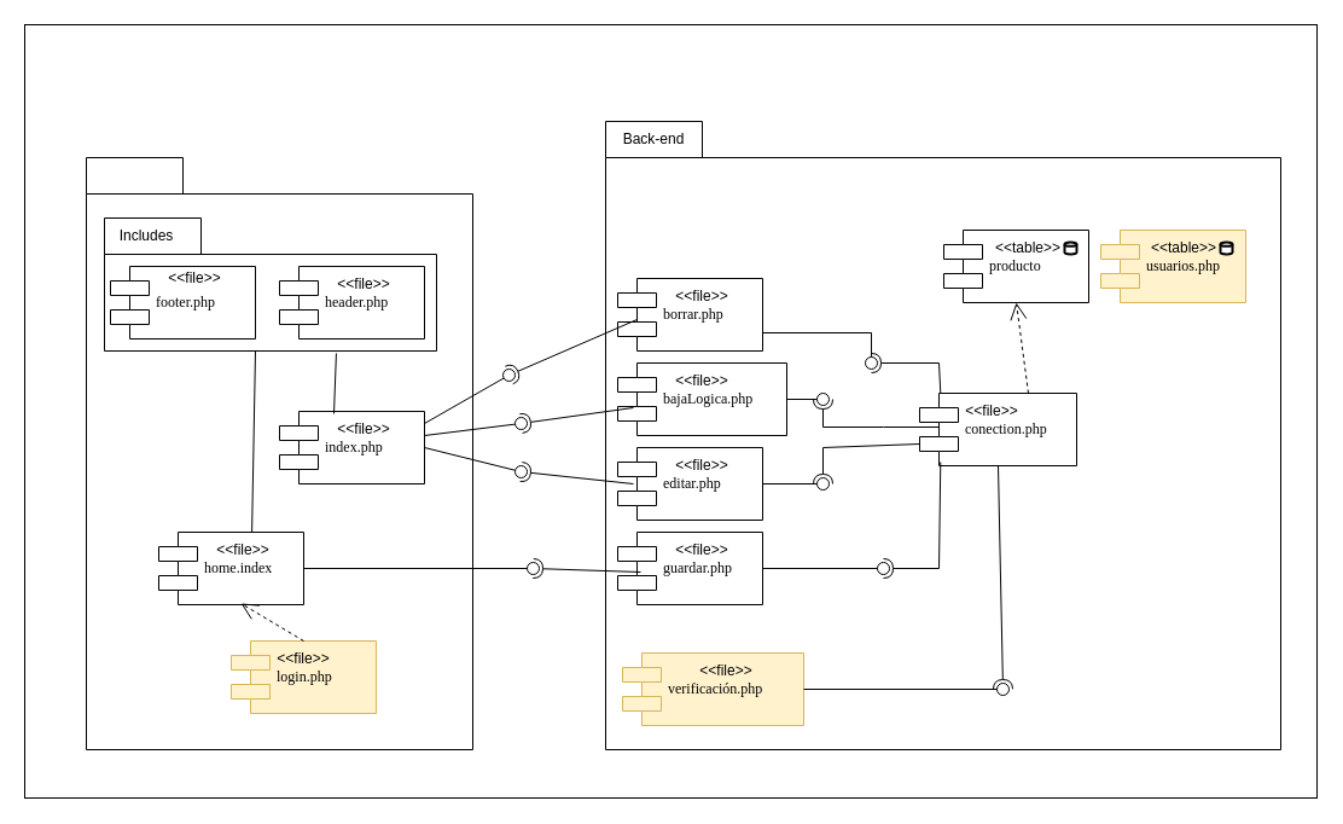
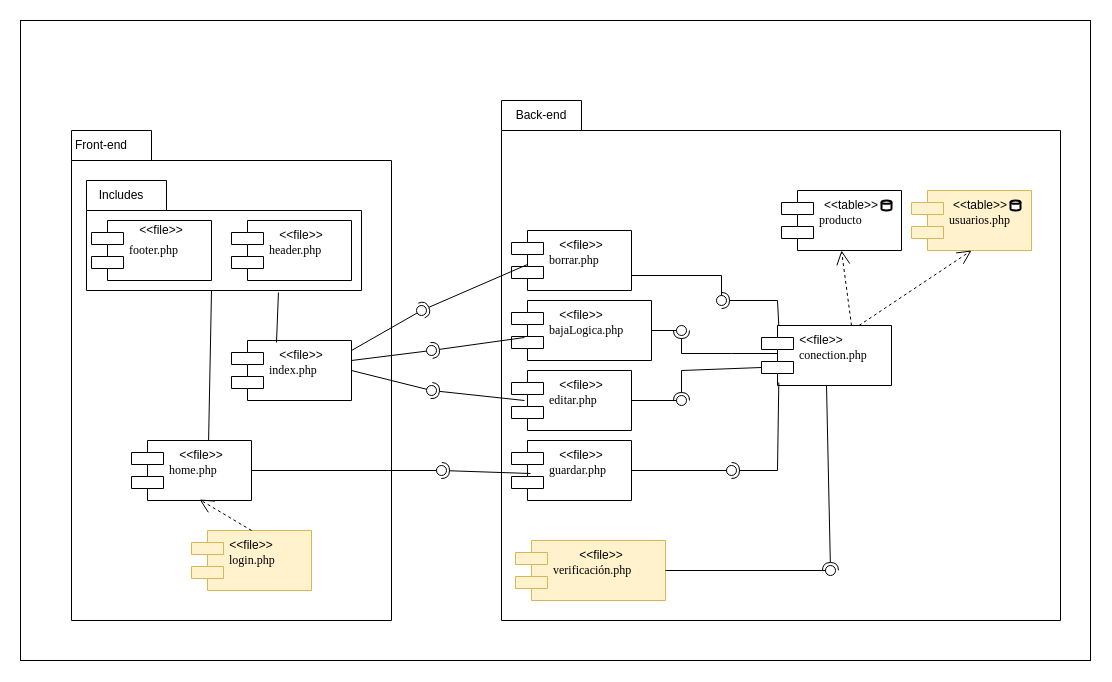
  <mxCell id="0" />
  <mxCell id="1" parent="0" />
  <mxCell id="2" value="" style="rounded=0;whiteSpace=wrap;html=1;" vertex="1" parent="1"><mxGeometry x="20" y="20" width="1070" height="640" as="geometry" /></mxCell>
  <mxCell id="3" value="" style="shape=folder;fontStyle=1;tabWidth=80;tabHeight=30;tabPosition=left;html=1;boundedLbl=1;whiteSpace=wrap;" vertex="1" parent="1"><mxGeometry x="71" y="130" width="320" height="490" as="geometry" /></mxCell>
  <mxCell id="4" value="" style="shape=folder;fontStyle=1;tabWidth=80;tabHeight=30;tabPosition=left;html=1;boundedLbl=1;whiteSpace=wrap;" vertex="1" parent="1"><mxGeometry x="86" y="180" width="275" height="110" as="geometry" /></mxCell>
+ <mxCell id="5" value="&lt;font style=&quot;vertical-align: inherit;&quot;&gt;&lt;font style=&quot;vertical-align: inherit;&quot;&gt;Front-end&lt;/font&gt;&lt;/font&gt;" style="text;html=1;strokeColor=none;fillColor=none;align=center;verticalAlign=middle;whiteSpace=wrap;rounded=0;" vertex="1" parent="1"><mxGeometry x="71" y="130" width="60" height="30" as="geometry" /></mxCell>
  <mxCell id="6" value="&lt;font style=&quot;vertical-align: inherit;&quot;&gt;&lt;font style=&quot;vertical-align: inherit;&quot;&gt;Includes&lt;/font&gt;&lt;/font&gt;" style="text;html=1;strokeColor=none;fillColor=none;align=center;verticalAlign=middle;whiteSpace=wrap;rounded=0;" vertex="1" parent="1"><mxGeometry x="91" y="180" width="60" height="30" as="geometry" /></mxCell>
  <mxCell id="7" value="" style="endArrow=none;html=1;rounded=0;exitX=0.642;exitY=0.05;exitDx=0;exitDy=0;exitPerimeter=0;" edge="1" parent="1" source="10"><mxGeometry width="50" height="50" relative="1" as="geometry"><mxPoint x="161" y="340" as="sourcePoint" /><mxPoint x="211" y="290" as="targetPoint" /></mxGeometry></mxCell>
  <mxCell id="8" value="footer.php" style="shape=component;align=left;spacingLeft=36;rounded=0;shadow=0;comic=0;labelBackgroundColor=none;strokeWidth=1;fontFamily=Verdana;fontSize=12;html=1;" vertex="1" parent="1"><mxGeometry x="91" y="220" width="120" height="60" as="geometry" /></mxCell>
  <mxCell id="9" value="header.php" style="shape=component;align=left;spacingLeft=36;rounded=0;shadow=0;comic=0;labelBackgroundColor=none;strokeWidth=1;fontFamily=Verdana;fontSize=12;html=1;" vertex="1" parent="1"><mxGeometry x="231" y="220" width="120" height="60" as="geometry" /></mxCell>
- <mxCell id="10" value="home.index" style="shape=component;align=left;spacingLeft=36;rounded=0;shadow=0;comic=0;labelBackgroundColor=none;strokeWidth=1;fontFamily=Verdana;fontSize=12;html=1;" vertex="1" parent="1"><mxGeometry x="131" y="440" width="120" height="60" as="geometry" /></mxCell>
+ <mxCell id="10" value="home.php" style="shape=component;align=left;spacingLeft=36;rounded=0;shadow=0;comic=0;labelBackgroundColor=none;strokeWidth=1;fontFamily=Verdana;fontSize=12;html=1;" vertex="1" parent="1"><mxGeometry x="131" y="440" width="120" height="60" as="geometry" /></mxCell>
  <mxCell id="11" value="index.php" style="shape=component;align=left;spacingLeft=36;rounded=0;shadow=0;comic=0;labelBackgroundColor=none;strokeWidth=1;fontFamily=Verdana;fontSize=12;html=1;" vertex="1" parent="1"><mxGeometry x="231" y="340" width="120" height="60" as="geometry" /></mxCell>
  <mxCell id="12" value="" style="endArrow=none;html=1;rounded=0;exitX=0.375;exitY=0.033;exitDx=0;exitDy=0;exitPerimeter=0;entryX=0.698;entryY=1.018;entryDx=0;entryDy=0;entryPerimeter=0;" edge="1" parent="1" source="11" target="4"><mxGeometry width="50" height="50" relative="1" as="geometry"><mxPoint x="171" y="350" as="sourcePoint" /><mxPoint x="221" y="300" as="targetPoint" /></mxGeometry></mxCell>
  <mxCell id="13" value="" style="shape=folder;fontStyle=1;tabWidth=80;tabHeight=30;tabPosition=left;html=1;boundedLbl=1;whiteSpace=wrap;" vertex="1" parent="1"><mxGeometry x="501" y="100" width="559" height="520" as="geometry" /></mxCell>
  <mxCell id="14" value="&amp;lt;&amp;lt;file&amp;gt;&amp;gt;" style="text;html=1;strokeColor=none;fillColor=none;align=center;verticalAlign=middle;whiteSpace=wrap;rounded=0;" vertex="1" parent="1"><mxGeometry x="131" y="220" width="60" height="20" as="geometry" /></mxCell>
  <mxCell id="15" value="producto" style="shape=component;align=left;spacingLeft=36;rounded=0;shadow=0;comic=0;labelBackgroundColor=none;strokeWidth=1;fontFamily=Verdana;fontSize=12;html=1;" vertex="1" parent="1"><mxGeometry x="781" y="190" width="120" height="60" as="geometry" /></mxCell>
  <mxCell id="16" value="conection.php" style="shape=component;align=left;spacingLeft=36;rounded=0;shadow=0;comic=0;labelBackgroundColor=none;strokeWidth=1;fontFamily=Verdana;fontSize=12;html=1;" vertex="1" parent="1"><mxGeometry x="761" y="325" width="130" height="60" as="geometry" /></mxCell>
  <mxCell id="17" value="guardar.php" style="shape=component;align=left;spacingLeft=36;rounded=0;shadow=0;comic=0;labelBackgroundColor=none;strokeWidth=1;fontFamily=Verdana;fontSize=12;html=1;" vertex="1" parent="1"><mxGeometry x="511" y="440" width="120" height="60" as="geometry" /></mxCell>
  <mxCell id="18" value="editar.php" style="shape=component;align=left;spacingLeft=36;rounded=0;shadow=0;comic=0;labelBackgroundColor=none;strokeWidth=1;fontFamily=Verdana;fontSize=12;html=1;" vertex="1" parent="1"><mxGeometry x="511" y="370" width="120" height="60" as="geometry" /></mxCell>
  <mxCell id="19" value="bajaLogica.php" style="shape=component;align=left;spacingLeft=36;rounded=0;shadow=0;comic=0;labelBackgroundColor=none;strokeWidth=1;fontFamily=Verdana;fontSize=12;html=1;" vertex="1" parent="1"><mxGeometry x="511" y="300" width="140" height="60" as="geometry" /></mxCell>
  <mxCell id="20" value="borrar.php" style="shape=component;align=left;spacingLeft=36;rounded=0;shadow=0;comic=0;labelBackgroundColor=none;strokeWidth=1;fontFamily=Verdana;fontSize=12;html=1;" vertex="1" parent="1"><mxGeometry x="511" y="230" width="120" height="60" as="geometry" /></mxCell>
  <mxCell id="21" value="" style="rounded=0;orthogonalLoop=1;jettySize=auto;html=1;endArrow=oval;endFill=0;sketch=0;sourcePerimeterSpacing=0;targetPerimeterSpacing=0;endSize=10;exitX=1;exitY=0.75;exitDx=0;exitDy=0;" edge="1" parent="1" source="20"><mxGeometry relative="1" as="geometry"><mxPoint x="776" y="300" as="sourcePoint" /><mxPoint x="721" y="300" as="targetPoint" /><Array as="points"><mxPoint x="721" y="275" /></Array></mxGeometry></mxCell>
  <mxCell id="22" value="" style="rounded=0;orthogonalLoop=1;jettySize=auto;html=1;endArrow=oval;endFill=0;sketch=0;sourcePerimeterSpacing=0;targetPerimeterSpacing=0;endSize=10;exitX=1;exitY=0.5;exitDx=0;exitDy=0;" edge="1" parent="1" source="19"><mxGeometry relative="1" as="geometry"><mxPoint x="681" y="330" as="sourcePoint" /><mxPoint x="681" y="330" as="targetPoint" /></mxGeometry></mxCell>
  <mxCell id="23" value="" style="rounded=0;orthogonalLoop=1;jettySize=auto;html=1;endArrow=oval;endFill=0;sketch=0;sourcePerimeterSpacing=0;targetPerimeterSpacing=0;endSize=10;exitX=1;exitY=0.5;exitDx=0;exitDy=0;" edge="1" parent="1" source="18"><mxGeometry relative="1" as="geometry"><mxPoint x="681" y="390" as="sourcePoint" /><mxPoint x="681" y="400" as="targetPoint" /></mxGeometry></mxCell>
  <mxCell id="24" value="" style="rounded=0;orthogonalLoop=1;jettySize=auto;html=1;endArrow=oval;endFill=0;sketch=0;sourcePerimeterSpacing=0;targetPerimeterSpacing=0;endSize=10;exitX=1;exitY=0.5;exitDx=0;exitDy=0;" edge="1" parent="1" source="17"><mxGeometry relative="1" as="geometry"><mxPoint x="681" y="460" as="sourcePoint" /><mxPoint x="731" y="470" as="targetPoint" /></mxGeometry></mxCell>
  <mxCell id="25" value="" style="rounded=0;orthogonalLoop=1;jettySize=auto;html=1;endArrow=halfCircle;endFill=0;endSize=6;strokeWidth=1;sketch=0;exitX=0.133;exitY=0;exitDx=0;exitDy=0;exitPerimeter=0;" edge="1" parent="1" source="16"><mxGeometry relative="1" as="geometry"><mxPoint x="711" y="392.5" as="sourcePoint" /><mxPoint x="721" y="300" as="targetPoint" /><Array as="points"><mxPoint x="777" y="300" /></Array></mxGeometry></mxCell>
  <mxCell id="26" value="" style="rounded=0;orthogonalLoop=1;jettySize=auto;html=1;endArrow=halfCircle;endFill=0;endSize=6;strokeWidth=1;sketch=0;exitX=0.125;exitY=0.467;exitDx=0;exitDy=0;exitPerimeter=0;" edge="1" parent="1" source="16"><mxGeometry relative="1" as="geometry"><mxPoint x="776" y="372" as="sourcePoint" /><mxPoint x="681" y="330" as="targetPoint" /><Array as="points"><mxPoint x="731" y="353" /><mxPoint x="681" y="353" /></Array></mxGeometry></mxCell>
  <mxCell id="27" value="" style="rounded=0;orthogonalLoop=1;jettySize=auto;html=1;endArrow=halfCircle;endFill=0;endSize=6;strokeWidth=1;sketch=0;exitX=0;exitY=0.7;exitDx=0;exitDy=0;" edge="1" parent="1" source="16"><mxGeometry relative="1" as="geometry"><mxPoint x="776" y="368" as="sourcePoint" /><mxPoint x="681" y="400" as="targetPoint" /><Array as="points"><mxPoint x="681" y="370" /></Array></mxGeometry></mxCell>
  <mxCell id="28" value="" style="rounded=0;orthogonalLoop=1;jettySize=auto;html=1;endArrow=halfCircle;endFill=0;endSize=6;strokeWidth=1;sketch=0;exitX=0.133;exitY=0.95;exitDx=0;exitDy=0;exitPerimeter=0;" edge="1" parent="1" source="16"><mxGeometry relative="1" as="geometry"><mxPoint x="788" y="365" as="sourcePoint" /><mxPoint x="731" y="470" as="targetPoint" /><Array as="points"><mxPoint x="777" y="470" /></Array></mxGeometry></mxCell>
  <mxCell id="29" value="Back-end" style="text;html=1;strokeColor=none;fillColor=none;align=center;verticalAlign=middle;whiteSpace=wrap;rounded=0;" vertex="1" parent="1"><mxGeometry x="511" y="100" width="60" height="30" as="geometry" /></mxCell>
  <mxCell id="30" value="" style="rounded=0;orthogonalLoop=1;jettySize=auto;html=1;endArrow=oval;endFill=0;sketch=0;sourcePerimeterSpacing=0;targetPerimeterSpacing=0;endSize=10;exitX=1;exitY=0.5;exitDx=0;exitDy=0;" edge="1" parent="1"><mxGeometry relative="1" as="geometry"><mxPoint x="351" y="360" as="sourcePoint" /><mxPoint x="431" y="350" as="targetPoint" /></mxGeometry></mxCell>
  <mxCell id="31" value="" style="rounded=0;orthogonalLoop=1;jettySize=auto;html=1;endArrow=oval;endFill=0;sketch=0;sourcePerimeterSpacing=0;targetPerimeterSpacing=0;endSize=10;exitX=1;exitY=0.5;exitDx=0;exitDy=0;" edge="1" parent="1"><mxGeometry relative="1" as="geometry"><mxPoint x="351" y="350" as="sourcePoint" /><mxPoint x="421" y="310" as="targetPoint" /></mxGeometry></mxCell>
  <mxCell id="32" value="" style="rounded=0;orthogonalLoop=1;jettySize=auto;html=1;endArrow=oval;endFill=0;sketch=0;sourcePerimeterSpacing=0;targetPerimeterSpacing=0;endSize=10;exitX=1;exitY=0.5;exitDx=0;exitDy=0;" edge="1" parent="1" source="11"><mxGeometry relative="1" as="geometry"><mxPoint x="351" y="370" as="sourcePoint" /><mxPoint x="431" y="390" as="targetPoint" /></mxGeometry></mxCell>
  <mxCell id="33" value="" style="rounded=0;orthogonalLoop=1;jettySize=auto;html=1;endArrow=oval;endFill=0;sketch=0;sourcePerimeterSpacing=0;targetPerimeterSpacing=0;endSize=10;exitX=1;exitY=0.5;exitDx=0;exitDy=0;" edge="1" parent="1" source="10"><mxGeometry relative="1" as="geometry"><mxPoint x="281" y="470" as="sourcePoint" /><mxPoint x="441" y="470" as="targetPoint" /></mxGeometry></mxCell>
  <mxCell id="34" value="" style="rounded=0;orthogonalLoop=1;jettySize=auto;html=1;endArrow=halfCircle;endFill=0;endSize=6;strokeWidth=1;sketch=0;exitX=0.133;exitY=0.567;exitDx=0;exitDy=0;exitPerimeter=0;" edge="1" parent="1" source="20"><mxGeometry relative="1" as="geometry"><mxPoint x="521" y="255.52" as="sourcePoint" /><mxPoint x="421" y="310" as="targetPoint" /><Array as="points" /></mxGeometry></mxCell>
  <mxCell id="35" value="" style="rounded=0;orthogonalLoop=1;jettySize=auto;html=1;endArrow=halfCircle;endFill=0;endSize=6;strokeWidth=1;sketch=0;exitX=0.092;exitY=0.617;exitDx=0;exitDy=0;exitPerimeter=0;" edge="1" parent="1" source="19"><mxGeometry relative="1" as="geometry"><mxPoint x="531" y="361" as="sourcePoint" /><mxPoint x="431" y="350" as="targetPoint" /><Array as="points" /></mxGeometry></mxCell>
  <mxCell id="36" value="" style="rounded=0;orthogonalLoop=1;jettySize=auto;html=1;endArrow=halfCircle;endFill=0;endSize=6;strokeWidth=1;sketch=0;exitX=0.108;exitY=0.5;exitDx=0;exitDy=0;exitPerimeter=0;" edge="1" parent="1" source="18"><mxGeometry relative="1" as="geometry"><mxPoint x="552" y="347" as="sourcePoint" /><mxPoint x="431" y="390" as="targetPoint" /><Array as="points" /></mxGeometry></mxCell>
  <mxCell id="37" value="&amp;lt;&amp;lt;table&amp;gt;&amp;gt;" style="text;html=1;strokeColor=none;fillColor=none;align=center;verticalAlign=middle;whiteSpace=wrap;rounded=0;" vertex="1" parent="1"><mxGeometry x="821" y="190" width="60" height="30" as="geometry" /></mxCell>
  <mxCell id="38" value="" style="rounded=0;orthogonalLoop=1;jettySize=auto;html=1;endArrow=halfCircle;endFill=0;endSize=6;strokeWidth=1;sketch=0;exitX=0.158;exitY=0.55;exitDx=0;exitDy=0;exitPerimeter=0;" edge="1" parent="1" source="17"><mxGeometry relative="1" as="geometry"><mxPoint x="511" y="460" as="sourcePoint" /><mxPoint x="441" y="470" as="targetPoint" /><Array as="points" /></mxGeometry></mxCell>
  <mxCell id="39" value="&amp;lt;&amp;lt;file&amp;gt;&amp;gt;" style="text;html=1;strokeColor=none;fillColor=none;align=center;verticalAlign=middle;whiteSpace=wrap;rounded=0;" vertex="1" parent="1"><mxGeometry x="271" y="220" width="60" height="30" as="geometry" /></mxCell>
  <mxCell id="40" value="&amp;lt;&amp;lt;file&amp;gt;&amp;gt;" style="text;html=1;strokeColor=none;fillColor=none;align=center;verticalAlign=middle;whiteSpace=wrap;rounded=0;" vertex="1" parent="1"><mxGeometry x="271" y="340" width="60" height="30" as="geometry" /></mxCell>
  <mxCell id="41" value="&amp;lt;&amp;lt;file&amp;gt;&amp;gt;" style="text;html=1;strokeColor=none;fillColor=none;align=center;verticalAlign=middle;whiteSpace=wrap;rounded=0;" vertex="1" parent="1"><mxGeometry x="171" y="440" width="60" height="30" as="geometry" /></mxCell>
  <mxCell id="42" value="&amp;lt;&amp;lt;file&amp;gt;&amp;gt;" style="text;html=1;strokeColor=none;fillColor=none;align=center;verticalAlign=middle;whiteSpace=wrap;rounded=0;" vertex="1" parent="1"><mxGeometry x="551" y="230" width="60" height="30" as="geometry" /></mxCell>
  <mxCell id="43" value="&amp;lt;&amp;lt;file&amp;gt;&amp;gt;" style="text;html=1;strokeColor=none;fillColor=none;align=center;verticalAlign=middle;whiteSpace=wrap;rounded=0;" vertex="1" parent="1"><mxGeometry x="551" y="300" width="60" height="30" as="geometry" /></mxCell>
  <mxCell id="44" value="&amp;lt;&amp;lt;file&amp;gt;&amp;gt;" style="text;html=1;strokeColor=none;fillColor=none;align=center;verticalAlign=middle;whiteSpace=wrap;rounded=0;" vertex="1" parent="1"><mxGeometry x="551" y="370" width="60" height="30" as="geometry" /></mxCell>
  <mxCell id="45" value="&amp;lt;&amp;lt;file&amp;gt;&amp;gt;" style="text;html=1;strokeColor=none;fillColor=none;align=center;verticalAlign=middle;whiteSpace=wrap;rounded=0;" vertex="1" parent="1"><mxGeometry x="551" y="440" width="60" height="30" as="geometry" /></mxCell>
  <mxCell id="46" value="&amp;lt;&amp;lt;file&amp;gt;&amp;gt;" style="text;html=1;strokeColor=none;fillColor=none;align=center;verticalAlign=middle;whiteSpace=wrap;rounded=0;" vertex="1" parent="1"><mxGeometry x="791" y="325" width="60" height="30" as="geometry" /></mxCell>
  <mxCell id="47" value="" style="strokeWidth=2;html=1;shape=mxgraph.flowchart.database;whiteSpace=wrap;" vertex="1" parent="1"><mxGeometry x="881" y="200" width="10" height="10" as="geometry" /></mxCell>
  <mxCell id="48" value="login.php" style="shape=component;align=left;spacingLeft=36;rounded=0;shadow=0;comic=0;labelBackgroundColor=none;strokeWidth=1;fontFamily=Verdana;fontSize=12;html=1;fillColor=#fff2cc;strokeColor=#d6b656;" vertex="1" parent="1"><mxGeometry x="191" y="530" width="120" height="60" as="geometry" /></mxCell>
  <mxCell id="49" value="verificación.php" style="shape=component;align=left;spacingLeft=36;rounded=0;shadow=0;comic=0;labelBackgroundColor=none;strokeWidth=1;fontFamily=Verdana;fontSize=12;html=1;fillColor=#fff2cc;strokeColor=#d6b656;" vertex="1" parent="1"><mxGeometry x="515" y="540" width="150" height="60" as="geometry" /></mxCell>
  <mxCell id="50" value="usuarios.php" style="shape=component;align=left;spacingLeft=36;rounded=0;shadow=0;comic=0;labelBackgroundColor=none;strokeWidth=1;fontFamily=Verdana;fontSize=12;html=1;fillColor=#fff2cc;strokeColor=#d6b656;" vertex="1" parent="1"><mxGeometry x="911" y="190" width="120" height="60" as="geometry" /></mxCell>
  <mxCell id="51" value="&amp;lt;&amp;lt;table&amp;gt;&amp;gt;" style="text;html=1;strokeColor=none;fillColor=none;align=center;verticalAlign=middle;whiteSpace=wrap;rounded=0;" vertex="1" parent="1"><mxGeometry x="950" y="190" width="60" height="30" as="geometry" /></mxCell>
  <mxCell id="52" value="" style="rounded=0;orthogonalLoop=1;jettySize=auto;html=1;endArrow=halfCircle;endFill=0;endSize=6;strokeWidth=1;sketch=0;exitX=0.5;exitY=1;exitDx=0;exitDy=0;" edge="1" parent="1" source="16"><mxGeometry relative="1" as="geometry"><mxPoint x="870" y="535" as="sourcePoint" /><mxPoint x="830" y="570" as="targetPoint" /></mxGeometry></mxCell>
  <mxCell id="53" value="" style="rounded=0;orthogonalLoop=1;jettySize=auto;html=1;endArrow=oval;endFill=0;sketch=0;sourcePerimeterSpacing=0;targetPerimeterSpacing=0;endSize=10;exitX=1;exitY=0.5;exitDx=0;exitDy=0;" edge="1" parent="1" source="49"><mxGeometry relative="1" as="geometry"><mxPoint x="830" y="535" as="sourcePoint" /><mxPoint x="830" y="570" as="targetPoint" /></mxGeometry></mxCell>
  <mxCell id="54" value="" style="ellipse;whiteSpace=wrap;html=1;align=center;aspect=fixed;fillColor=none;strokeColor=none;resizable=0;perimeter=centerPerimeter;rotatable=0;allowArrows=0;points=[];outlineConnect=1;" vertex="1" parent="1"><mxGeometry x="845" y="530" width="10" height="10" as="geometry" /></mxCell>
  <mxCell id="55" value="&lt;br&gt;" style="endArrow=open;endSize=12;dashed=1;html=1;rounded=0;entryX=0.567;entryY=0.983;entryDx=0;entryDy=0;entryPerimeter=0;exitX=0.5;exitY=0;exitDx=0;exitDy=0;" edge="1" parent="1" source="48" target="10"><mxGeometry width="160" relative="1" as="geometry"><mxPoint x="380" y="770" as="sourcePoint" /><mxPoint x="540" y="770" as="targetPoint" /></mxGeometry></mxCell>
  <mxCell id="56" value="&amp;lt;&amp;lt;file&amp;gt;&amp;gt;" style="text;html=1;strokeColor=none;fillColor=none;align=center;verticalAlign=middle;whiteSpace=wrap;rounded=0;" vertex="1" parent="1"><mxGeometry x="221" y="530" width="60" height="30" as="geometry" /></mxCell>
  <mxCell id="57" value="&amp;lt;&amp;lt;file&amp;gt;&amp;gt;" style="text;html=1;strokeColor=none;fillColor=none;align=center;verticalAlign=middle;whiteSpace=wrap;rounded=0;" vertex="1" parent="1"><mxGeometry x="571" y="540" width="60" height="30" as="geometry" /></mxCell>
  <mxCell id="58" value="" style="strokeWidth=2;html=1;shape=mxgraph.flowchart.database;whiteSpace=wrap;" vertex="1" parent="1"><mxGeometry x="1010" y="200" width="10" height="10" as="geometry" /></mxCell>
+ <mxCell id="59" value="" style="endArrow=open;endSize=12;dashed=1;html=1;rounded=0;exitX=0.75;exitY=0;exitDx=0;exitDy=0;entryX=0.5;entryY=1;entryDx=0;entryDy=0;" edge="1" parent="1" source="16" target="50"><mxGeometry width="160" relative="1" as="geometry"><mxPoint x="920" y="354" as="sourcePoint" /><mxPoint x="1080" y="354" as="targetPoint" /></mxGeometry></mxCell>
  <mxCell id="60" value="" style="endArrow=open;endSize=12;dashed=1;html=1;rounded=0;entryX=0.5;entryY=1;entryDx=0;entryDy=0;exitX=1;exitY=0;exitDx=0;exitDy=0;" edge="1" parent="1" source="46" target="15"><mxGeometry width="160" relative="1" as="geometry"><mxPoint x="510" y="430" as="sourcePoint" /><mxPoint x="670" y="430" as="targetPoint" /></mxGeometry></mxCell>
